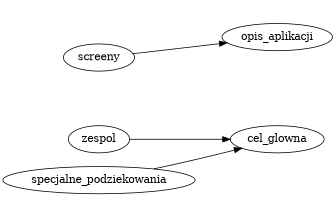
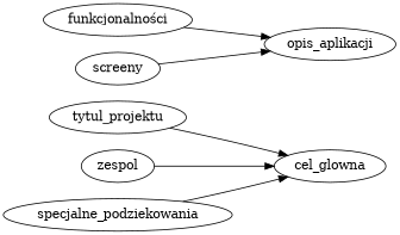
  digraph {
    rankdir=LR
    n1 [label=cel_glowna]
+   tytul_projektu
    zespol
    specjalne_podziekowania
+   "funkcjonalności"
    opis_aplikacji
    screeny
+   tytul_projektu -> n1
    zespol -> n1
    specjalne_podziekowania -> n1
+   "funkcjonalności" -> opis_aplikacji
    screeny -> opis_aplikacji
  }
